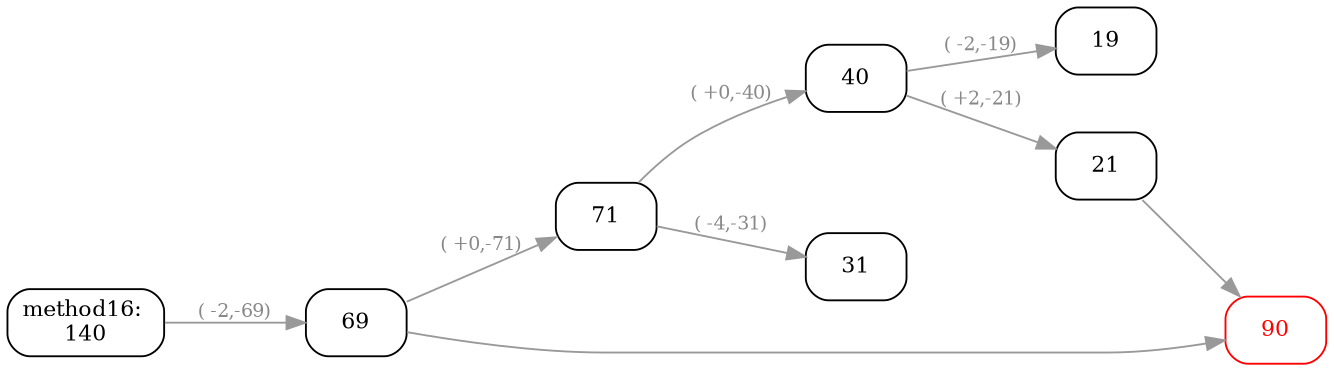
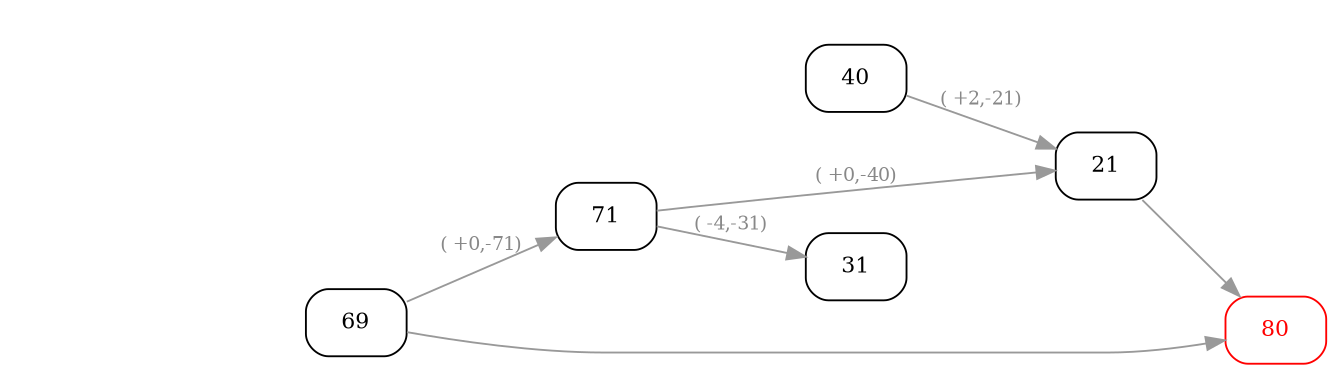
  digraph {
    rankdir=LR
    node [color=black fontcolor=black fontsize=12 shape=box style=rounded]
    edge [color="#999999" fontcolor="#888888" fontsize=10]
-   n1 [label="method16: \n140"]
    n2 [label=69]
    n3 [label=71]
    n4 [label=40]
    n5 [label=31]
-   n6 [color=red fontcolor=red label=90]
+   n6 [color=red fontcolor=red label=80]
    n7 [label=21]
-   n8 [label=19]
-   n1 -> n2 [label="( -2,-69)"]
    n2 -> n3 [label="( +0,-71)"]
    n2 -> n6
-   n3 -> n4 [label="( +0,-40)"]
+   n3 -> n7 [label="( +0,-40)"]
    n3 -> n5 [label="( -4,-31)"]
    n4 -> n7 [label="( +2,-21)"]
-   n4 -> n8 [label="( -2,-19)"]
    n7 -> n6
  }
